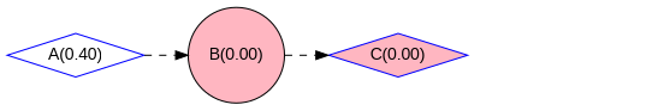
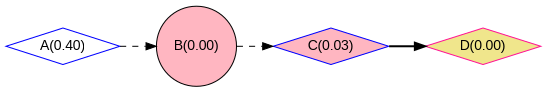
  strict digraph {
    fontname="Liberation Sans"
    rankdir=LR
    node [color=blue fillcolor=lightpink fontname="Liberation Sans" shape=diamond style=filled]
    edge [fontname="Liberation Sans" style=dashed]
    n1 [fillcolor=white label="A(0.40)"]
    "B(0.00)" [color=black shape=circle]
-   "C(0.00)"
+   "C(0.00)" [label="C(0.03)"]
+   "D(0.00)" [color=deeppink fillcolor=khaki]
    n1 -> "B(0.00)"
    "B(0.00)" -> "C(0.00)"
+   "C(0.00)" -> "D(0.00)" [style=bold]
  }
